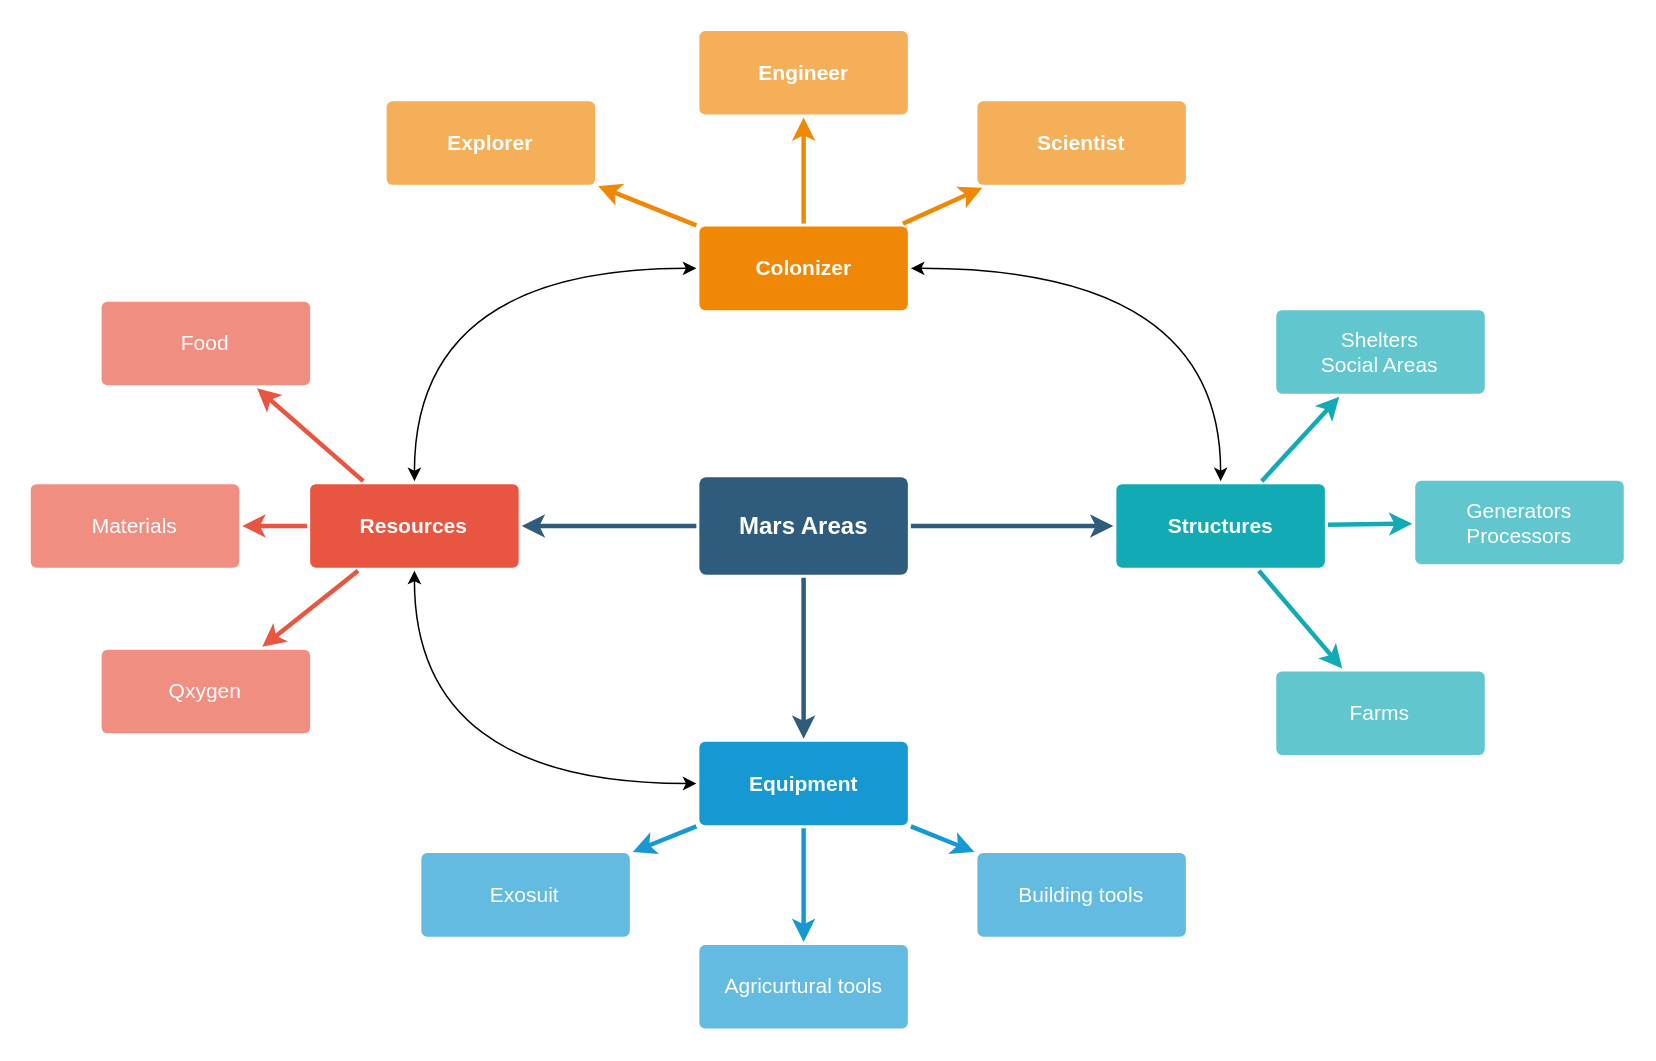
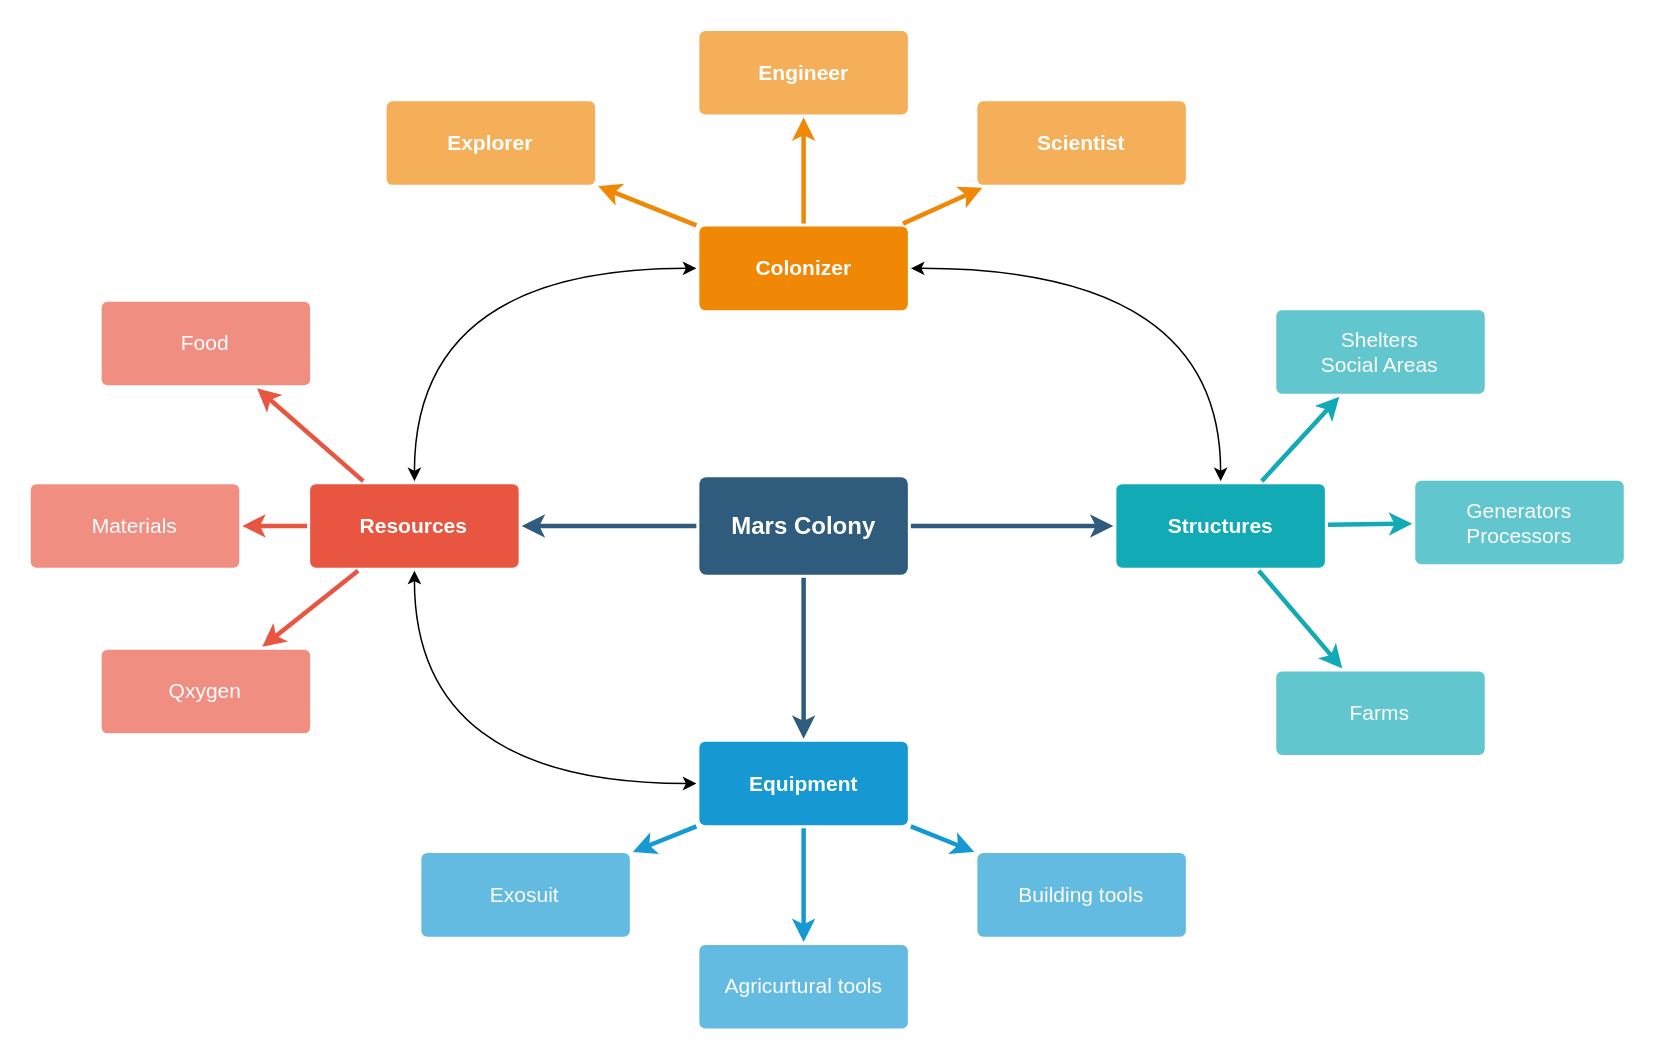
  <mxCell id="0" />
  <mxCell id="1" parent="0" />
  <mxCell id="2" value="" style="group" vertex="1" connectable="0" parent="1"><mxGeometry x="20" y="20" width="1062" height="665" as="geometry" /></mxCell>
- <mxCell id="3" value="Mars Areas" style="rounded=1;whiteSpace=wrap;html=1;shadow=0;labelBackgroundColor=none;strokeColor=none;strokeWidth=3;fillColor=#2F5B7C;fontFamily=Helvetica;fontSize=16;fontColor=#FFFFFF;align=center;fontStyle=1;spacing=5;arcSize=7;perimeterSpacing=2;" parent="2" vertex="1"><mxGeometry x="445.743" y="297.463" width="139.005" height="64.969" as="geometry" /></mxCell>
+ <mxCell id="3" value="Mars Colony" style="rounded=1;whiteSpace=wrap;html=1;shadow=0;labelBackgroundColor=none;strokeColor=none;strokeWidth=3;fillColor=#2F5B7C;fontFamily=Helvetica;fontSize=16;fontColor=#FFFFFF;align=center;fontStyle=1;spacing=5;arcSize=7;perimeterSpacing=2;" parent="2" vertex="1"><mxGeometry x="445.743" y="297.463" width="139.005" height="64.969" as="geometry" /></mxCell>
  <mxCell id="4" value="Resources" style="rounded=1;whiteSpace=wrap;html=1;shadow=0;labelBackgroundColor=none;strokeColor=none;strokeWidth=3;fillColor=#e85642;fontFamily=Helvetica;fontSize=14;fontColor=#FFFFFF;align=center;spacing=5;fontStyle=1;arcSize=7;perimeterSpacing=2;" parent="2" vertex="1"><mxGeometry x="186.267" y="302.104" width="139.005" height="55.687" as="geometry" /></mxCell>
  <mxCell id="5" value="" style="edgeStyle=none;rounded=0;jumpStyle=none;html=1;shadow=0;labelBackgroundColor=none;startArrow=none;startFill=0;endArrow=classic;endFill=1;jettySize=auto;orthogonalLoop=1;strokeColor=#2F5B7C;strokeWidth=3;fontFamily=Helvetica;fontSize=16;fontColor=#23445D;spacing=5;" parent="2" source="3" target="4" edge="1"><mxGeometry relative="1" as="geometry" /></mxCell>
  <mxCell id="6" value="Qxygen" style="rounded=1;whiteSpace=wrap;html=1;shadow=0;labelBackgroundColor=none;strokeColor=none;strokeWidth=3;fillColor=#f08e81;fontFamily=Helvetica;fontSize=14;fontColor=#FFFFFF;align=center;spacing=5;fontStyle=0;arcSize=7;perimeterSpacing=2;" parent="2" vertex="1"><mxGeometry x="47.262" y="412.551" width="139.005" height="55.687" as="geometry" /></mxCell>
  <mxCell id="7" value="" style="edgeStyle=none;rounded=1;jumpStyle=none;html=1;shadow=0;labelBackgroundColor=none;startArrow=none;startFill=0;jettySize=auto;orthogonalLoop=1;strokeColor=#E85642;strokeWidth=3;fontFamily=Helvetica;fontSize=14;fontColor=#FFFFFF;spacing=5;fontStyle=1;fillColor=#b0e3e6;" parent="2" source="4" target="6" edge="1"><mxGeometry relative="1" as="geometry" /></mxCell>
  <mxCell id="8" value="Materials" style="rounded=1;whiteSpace=wrap;html=1;shadow=0;labelBackgroundColor=none;strokeColor=none;strokeWidth=3;fillColor=#f08e81;fontFamily=Helvetica;fontSize=14;fontColor=#FFFFFF;align=center;spacing=5;fontStyle=0;arcSize=7;perimeterSpacing=2;" parent="2" vertex="1"><mxGeometry y="302.104" width="139.005" height="55.687" as="geometry" /></mxCell>
  <mxCell id="9" value="" style="edgeStyle=none;rounded=1;jumpStyle=none;html=1;shadow=0;labelBackgroundColor=none;startArrow=none;startFill=0;jettySize=auto;orthogonalLoop=1;strokeColor=#E85642;strokeWidth=3;fontFamily=Helvetica;fontSize=14;fontColor=#FFFFFF;spacing=5;fontStyle=1;fillColor=#b0e3e6;" parent="2" source="4" target="8" edge="1"><mxGeometry relative="1" as="geometry" /></mxCell>
  <mxCell id="10" value="Food" style="rounded=1;whiteSpace=wrap;html=1;shadow=0;labelBackgroundColor=none;strokeColor=none;strokeWidth=3;fillColor=#f08e81;fontFamily=Helvetica;fontSize=14;fontColor=#FFFFFF;align=center;spacing=5;fontStyle=0;arcSize=7;perimeterSpacing=2;" parent="2" vertex="1"><mxGeometry x="47.262" y="180.52" width="139.005" height="55.687" as="geometry" /></mxCell>
  <mxCell id="11" value="" style="edgeStyle=none;rounded=1;jumpStyle=none;html=1;shadow=0;labelBackgroundColor=none;startArrow=none;startFill=0;jettySize=auto;orthogonalLoop=1;strokeColor=#E85642;strokeWidth=3;fontFamily=Helvetica;fontSize=14;fontColor=#FFFFFF;spacing=5;fontStyle=1;fillColor=#b0e3e6;" parent="2" source="4" target="10" edge="1"><mxGeometry relative="1" as="geometry" /></mxCell>
  <mxCell id="12" style="edgeStyle=orthogonalEdgeStyle;curved=1;orthogonalLoop=1;jettySize=auto;html=1;exitX=0;exitY=0.5;exitDx=0;exitDy=0;entryX=0.5;entryY=1;entryDx=0;entryDy=0;shadow=0;startArrow=classic;startFill=1;endArrow=classic;endFill=1;" edge="1" parent="2" source="13" target="4"><mxGeometry relative="1" as="geometry" /></mxCell>
  <mxCell id="13" value="Equipment" style="rounded=1;whiteSpace=wrap;html=1;shadow=0;labelBackgroundColor=none;strokeColor=none;strokeWidth=3;fillColor=#1699d3;fontFamily=Helvetica;fontSize=14;fontColor=#FFFFFF;align=center;spacing=5;fontStyle=1;arcSize=7;perimeterSpacing=2;" parent="2" vertex="1"><mxGeometry x="445.743" y="473.807" width="139.005" height="55.687" as="geometry" /></mxCell>
  <mxCell id="14" value="" style="edgeStyle=none;rounded=0;jumpStyle=none;html=1;shadow=0;labelBackgroundColor=none;startArrow=none;startFill=0;endArrow=classic;endFill=1;jettySize=auto;orthogonalLoop=1;strokeColor=#2F5B7C;strokeWidth=3;fontFamily=Helvetica;fontSize=16;fontColor=#23445D;spacing=5;" parent="2" source="3" target="13" edge="1"><mxGeometry relative="1" as="geometry" /></mxCell>
  <mxCell id="15" value="Building tools" style="rounded=1;whiteSpace=wrap;html=1;shadow=0;labelBackgroundColor=none;strokeColor=none;strokeWidth=3;fillColor=#64bbe2;fontFamily=Helvetica;fontSize=14;fontColor=#FFFFFF;align=center;spacing=5;arcSize=7;perimeterSpacing=2;" parent="2" vertex="1"><mxGeometry x="631.084" y="548.057" width="139.005" height="55.687" as="geometry" /></mxCell>
  <mxCell id="16" value="" style="edgeStyle=none;rounded=0;jumpStyle=none;html=1;shadow=0;labelBackgroundColor=none;startArrow=none;startFill=0;endArrow=classic;endFill=1;jettySize=auto;orthogonalLoop=1;strokeColor=#1699D3;strokeWidth=3;fontFamily=Helvetica;fontSize=14;fontColor=#FFFFFF;spacing=5;" parent="2" source="13" target="15" edge="1"><mxGeometry relative="1" as="geometry" /></mxCell>
  <mxCell id="17" value="Agricurtural tools" style="rounded=1;whiteSpace=wrap;html=1;shadow=0;labelBackgroundColor=none;strokeColor=none;strokeWidth=3;fillColor=#64bbe2;fontFamily=Helvetica;fontSize=14;fontColor=#FFFFFF;align=center;spacing=5;arcSize=7;perimeterSpacing=2;" parent="2" vertex="1"><mxGeometry x="445.743" y="609.313" width="139.005" height="55.687" as="geometry" /></mxCell>
  <mxCell id="18" value="" style="edgeStyle=none;rounded=0;jumpStyle=none;html=1;shadow=0;labelBackgroundColor=none;startArrow=none;startFill=0;endArrow=classic;endFill=1;jettySize=auto;orthogonalLoop=1;strokeColor=#1699D3;strokeWidth=3;fontFamily=Helvetica;fontSize=14;fontColor=#FFFFFF;spacing=5;" parent="2" source="13" target="17" edge="1"><mxGeometry relative="1" as="geometry" /></mxCell>
  <mxCell id="19" value="Exosuit" style="rounded=1;whiteSpace=wrap;html=1;shadow=0;labelBackgroundColor=none;strokeColor=none;strokeWidth=3;fillColor=#64bbe2;fontFamily=Helvetica;fontSize=14;fontColor=#FFFFFF;align=center;spacing=5;arcSize=7;perimeterSpacing=2;" parent="2" vertex="1"><mxGeometry x="260.403" y="548.057" width="139.005" height="55.687" as="geometry" /></mxCell>
  <mxCell id="20" value="" style="edgeStyle=none;rounded=0;jumpStyle=none;html=1;shadow=0;labelBackgroundColor=none;startArrow=none;startFill=0;endArrow=classic;endFill=1;jettySize=auto;orthogonalLoop=1;strokeColor=#1699D3;strokeWidth=3;fontFamily=Helvetica;fontSize=14;fontColor=#FFFFFF;spacing=5;" parent="2" source="13" target="19" edge="1"><mxGeometry relative="1" as="geometry" /></mxCell>
  <mxCell id="21" style="edgeStyle=orthogonalEdgeStyle;curved=1;orthogonalLoop=1;jettySize=auto;html=1;exitX=0;exitY=0.5;exitDx=0;exitDy=0;entryX=0.5;entryY=0;entryDx=0;entryDy=0;shadow=0;startArrow=classic;startFill=1;endArrow=classic;endFill=1;" edge="1" parent="2" source="22" target="4"><mxGeometry relative="1" as="geometry" /></mxCell>
  <mxCell id="22" value="Colonizer" style="rounded=1;whiteSpace=wrap;html=1;shadow=0;labelBackgroundColor=none;strokeColor=none;strokeWidth=3;fillColor=#F08705;fontFamily=Helvetica;fontSize=14;fontColor=#FFFFFF;align=center;spacing=5;fontStyle=1;arcSize=7;perimeterSpacing=2;" parent="2" vertex="1"><mxGeometry x="445.743" y="130.401" width="139.005" height="55.687" as="geometry" /></mxCell>
  <mxCell id="23" value="&lt;b&gt;Scientist&lt;/b&gt;" style="rounded=1;whiteSpace=wrap;html=1;shadow=0;labelBackgroundColor=none;strokeColor=none;strokeWidth=3;fillColor=#f5af58;fontFamily=Helvetica;fontSize=14;fontColor=#FFFFFF;align=center;spacing=5;arcSize=7;perimeterSpacing=2;" parent="2" vertex="1"><mxGeometry x="631.084" y="46.87" width="139.005" height="55.687" as="geometry" /></mxCell>
  <mxCell id="24" value="" style="edgeStyle=none;rounded=0;jumpStyle=none;html=1;shadow=0;labelBackgroundColor=none;startArrow=none;startFill=0;endArrow=classic;endFill=1;jettySize=auto;orthogonalLoop=1;strokeColor=#F08705;strokeWidth=3;fontFamily=Helvetica;fontSize=14;fontColor=#FFFFFF;spacing=5;" parent="2" source="22" target="23" edge="1"><mxGeometry relative="1" as="geometry" /></mxCell>
  <mxCell id="25" value="&lt;b&gt;Explorer&lt;br&gt;&lt;/b&gt;" style="rounded=1;whiteSpace=wrap;html=1;shadow=0;labelBackgroundColor=none;strokeColor=none;strokeWidth=3;fillColor=#f5af58;fontFamily=Helvetica;fontSize=14;fontColor=#FFFFFF;align=center;spacing=5;arcSize=7;perimeterSpacing=2;" parent="2" vertex="1"><mxGeometry x="237.236" y="46.87" width="139.005" height="55.687" as="geometry" /></mxCell>
  <mxCell id="26" value="" style="edgeStyle=none;rounded=0;jumpStyle=none;html=1;shadow=0;labelBackgroundColor=none;startArrow=none;startFill=0;endArrow=classic;endFill=1;jettySize=auto;orthogonalLoop=1;strokeColor=#F08705;strokeWidth=3;fontFamily=Helvetica;fontSize=14;fontColor=#FFFFFF;spacing=5;" parent="2" source="22" target="25" edge="1"><mxGeometry relative="1" as="geometry" /></mxCell>
  <mxCell id="27" value="&lt;span style=&quot;font-weight: 700&quot;&gt;Engineer&lt;/span&gt;" style="rounded=1;whiteSpace=wrap;html=1;shadow=0;labelBackgroundColor=none;strokeColor=none;strokeWidth=3;fillColor=#f5af58;fontFamily=Helvetica;fontSize=14;fontColor=#FFFFFF;align=center;spacing=5;arcSize=7;perimeterSpacing=2;" parent="2" vertex="1"><mxGeometry x="445.743" width="139.005" height="55.687" as="geometry" /></mxCell>
  <mxCell id="28" value="" style="edgeStyle=none;rounded=0;jumpStyle=none;html=1;shadow=0;labelBackgroundColor=none;startArrow=none;startFill=0;endArrow=classic;endFill=1;jettySize=auto;orthogonalLoop=1;strokeColor=#F08705;strokeWidth=3;fontFamily=Helvetica;fontSize=14;fontColor=#FFFFFF;spacing=5;" parent="2" source="22" target="27" edge="1"><mxGeometry relative="1" as="geometry" /></mxCell>
  <mxCell id="29" value="Structures" style="rounded=1;whiteSpace=wrap;html=1;shadow=0;labelBackgroundColor=none;strokeColor=none;strokeWidth=3;fillColor=#12aab5;fontFamily=Helvetica;fontSize=14;fontColor=#FFFFFF;align=center;spacing=5;fontStyle=1;arcSize=7;perimeterSpacing=2;" parent="2" vertex="1"><mxGeometry x="723.754" y="302.104" width="139.005" height="55.687" as="geometry" /></mxCell>
  <mxCell id="30" value="" style="edgeStyle=none;rounded=0;jumpStyle=none;html=1;shadow=0;labelBackgroundColor=none;startArrow=none;startFill=0;endArrow=classic;endFill=1;jettySize=auto;orthogonalLoop=1;strokeColor=#2F5B7C;strokeWidth=3;fontFamily=Helvetica;fontSize=16;fontColor=#23445D;spacing=5;" parent="2" source="3" target="29" edge="1"><mxGeometry relative="1" as="geometry" /></mxCell>
  <mxCell id="31" value="Farms" style="rounded=1;whiteSpace=wrap;html=1;shadow=0;labelBackgroundColor=none;strokeColor=none;strokeWidth=3;fillColor=#61c6ce;fontFamily=Helvetica;fontSize=14;fontColor=#FFFFFF;align=center;spacing=5;fontStyle=0;arcSize=7;perimeterSpacing=2;" parent="2" vertex="1"><mxGeometry x="830.325" y="426.936" width="139.005" height="55.687" as="geometry" /></mxCell>
  <mxCell id="32" value="" style="edgeStyle=none;rounded=1;jumpStyle=none;html=1;shadow=0;labelBackgroundColor=none;startArrow=none;startFill=0;jettySize=auto;orthogonalLoop=1;strokeColor=#12AAB5;strokeWidth=3;fontFamily=Helvetica;fontSize=14;fontColor=#FFFFFF;spacing=5;fontStyle=1;fillColor=#b0e3e6;" parent="2" source="29" target="31" edge="1"><mxGeometry relative="1" as="geometry" /></mxCell>
  <mxCell id="33" value="Generators&lt;br&gt;Processors" style="rounded=1;whiteSpace=wrap;html=1;shadow=0;labelBackgroundColor=none;strokeColor=none;strokeWidth=3;fillColor=#61c6ce;fontFamily=Helvetica;fontSize=14;fontColor=#FFFFFF;align=center;spacing=5;fontStyle=0;arcSize=7;perimeterSpacing=2;" parent="2" vertex="1"><mxGeometry x="922.995" y="299.784" width="139.005" height="55.687" as="geometry" /></mxCell>
  <mxCell id="34" value="" style="edgeStyle=none;rounded=1;jumpStyle=none;html=1;shadow=0;labelBackgroundColor=none;startArrow=none;startFill=0;jettySize=auto;orthogonalLoop=1;strokeColor=#12AAB5;strokeWidth=3;fontFamily=Helvetica;fontSize=14;fontColor=#FFFFFF;spacing=5;fontStyle=1;fillColor=#b0e3e6;" parent="2" source="29" target="33" edge="1"><mxGeometry relative="1" as="geometry" /></mxCell>
  <mxCell id="35" value="Shelters&lt;br&gt;Social Areas" style="rounded=1;whiteSpace=wrap;html=1;shadow=0;labelBackgroundColor=none;strokeColor=none;strokeWidth=3;fillColor=#61c6ce;fontFamily=Helvetica;fontSize=14;fontColor=#FFFFFF;align=center;spacing=5;fontStyle=0;arcSize=7;perimeterSpacing=2;" parent="2" vertex="1"><mxGeometry x="830.325" y="186.089" width="139.005" height="55.687" as="geometry" /></mxCell>
  <mxCell id="36" value="" style="edgeStyle=none;rounded=1;jumpStyle=none;html=1;shadow=0;labelBackgroundColor=none;startArrow=none;startFill=0;jettySize=auto;orthogonalLoop=1;strokeColor=#12AAB5;strokeWidth=3;fontFamily=Helvetica;fontSize=14;fontColor=#FFFFFF;spacing=5;fontStyle=1;fillColor=#b0e3e6;" parent="2" source="29" target="35" edge="1"><mxGeometry relative="1" as="geometry" /></mxCell>
  <mxCell id="37" style="edgeStyle=orthogonalEdgeStyle;curved=1;orthogonalLoop=1;jettySize=auto;html=1;exitX=1;exitY=0.5;exitDx=0;exitDy=0;entryX=0.5;entryY=0;entryDx=0;entryDy=0;shadow=0;startArrow=classic;startFill=1;endArrow=classic;endFill=1;" edge="1" parent="2" source="22" target="29"><mxGeometry relative="1" as="geometry" /></mxCell>
